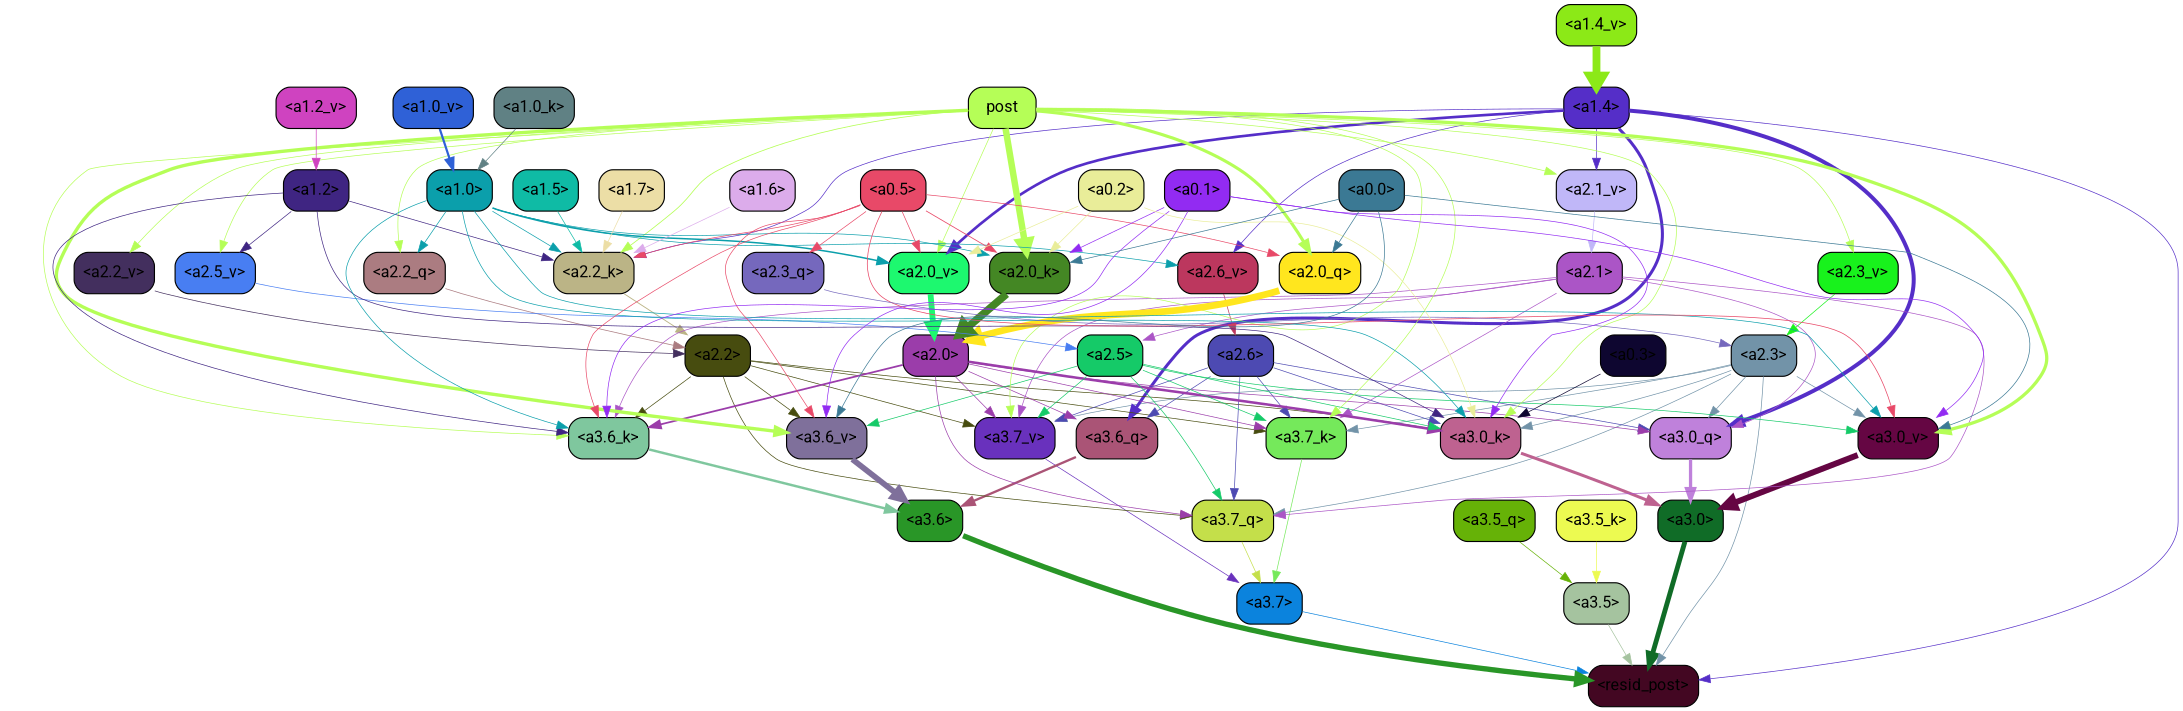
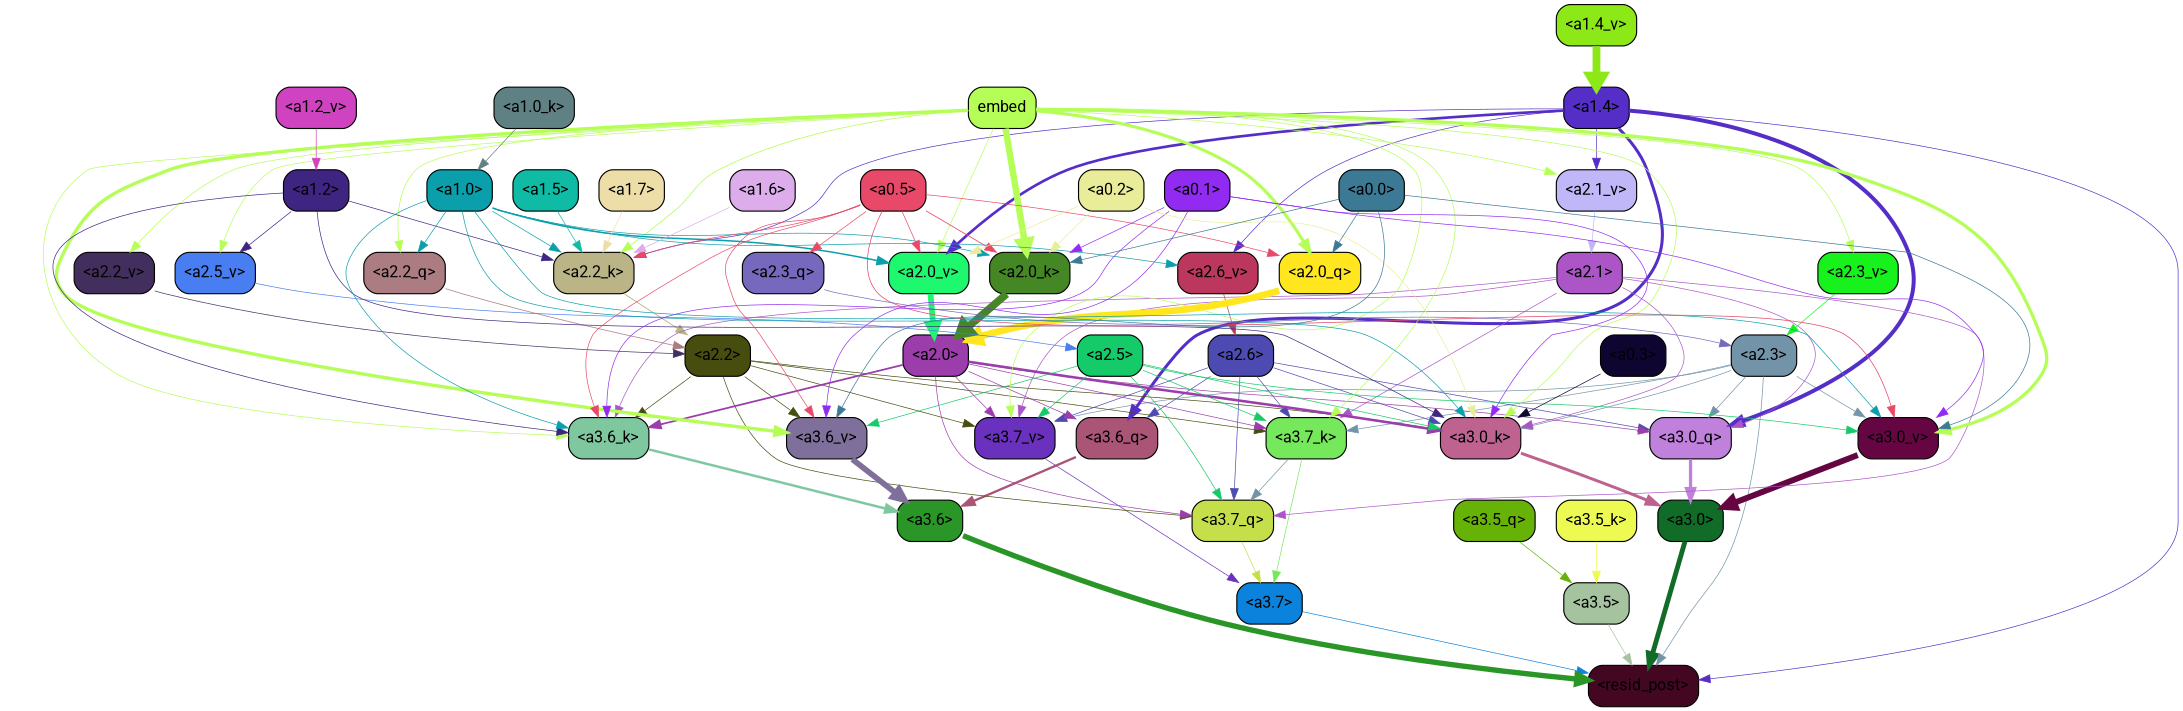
  strict digraph {
    fontname=Roboto
    splines=true
    node [color=black fontname=Roboto shape=box style="filled, rounded"]
    edge [color="#b5fe57" fontname=Roboto penwidth=0.6]
    "<a3.7>" [fillcolor="#0b83dd"]
    "<resid_post>" [fillcolor="#430722"]
    "<a3.6>" [fillcolor="#299627"]
    "<a3.5>" [fillcolor="#a5c39f"]
    "<a3.0>" [fillcolor="#106c27"]
    "<a2.3>" [fillcolor="#7293a8"]
    "<a3.7_q>" [fillcolor="#c4df4a"]
    "<a3.0_q>" [fillcolor="#bf81db"]
    "<a3.7_k>" [fillcolor="#75e95b"]
    "<a3.0_k>" [fillcolor="#be6290"]
    "<a3.7_v>" [fillcolor="#6931bd"]
    "<a3.0_v>" [fillcolor="#650643"]
    "<a1.4>" [fillcolor="#552ec8"]
    "<a3.6_q>" [fillcolor="#aa5476"]
    "<a2.2_k>" [fillcolor="#bbb486"]
    "<a2.6_v>" [fillcolor="#bc375e"]
    "<a2.1_v>" [fillcolor="#c0b7f8"]
    "<a2.0_v>" [fillcolor="#1df86f"]
    "<a2.2>" [fillcolor="#474c0f"]
    "<a2.6>" [fillcolor="#4d4ab2"]
    "<a2.1>" [fillcolor="#ab55c6"]
    "<a2.0>" [fillcolor="#9b3daa"]
    "<a3.6_k>" [fillcolor="#7fc79e"]
    "<a3.6_v>" [fillcolor="#7f709b"]
    "<a3.5_q>" [fillcolor="#66b207"]
    "<a3.5_k>" [fillcolor="#ecfa51"]
    "<a2.5>" [fillcolor="#15ca68"]
-   embed [fillcolor="#b5fe57" label=post]
+   embed [fillcolor="#b5fe57"]
    "<a2.2_q>" [fillcolor="#ab7c81"]
    "<a2.0_q>" [fillcolor="#ffe61e"]
    "<a2.0_k>" [fillcolor="#448724"]
    "<a2.5_v>" [fillcolor="#487ef2"]
    "<a2.3_v>" [fillcolor="#18f21c"]
    "<a2.2_v>" [fillcolor="#432f5e"]
    "<a1.2>" [fillcolor="#3f2582"]
    "<a1.0>" [fillcolor="#0b9fab"]
    "<a0.5>" [fillcolor="#e84968"]
    "<a2.3_q>" [fillcolor="#7568bd"]
    "<a0.1>" [fillcolor="#922bf2"]
    "<a0.3>" [fillcolor="#0e0630"]
    "<a0.2>" [fillcolor="#e9ed99"]
    "<a0.0>" [fillcolor="#3b7994"]
    "<a1.7>" [fillcolor="#ecdea6"]
    "<a1.6>" [fillcolor="#dcaceb"]
    "<a1.5>" [fillcolor="#0fbba5"]
    "<a1.0_k>" [fillcolor="#608184"]
    "<a1.4_v>" [fillcolor="#8ce917"]
    "<a1.2_v>" [fillcolor="#cf43c0"]
-   "<a1.0_v>" [fillcolor="#2f61d7"]
    "<a3.7>" -> "<resid_post>" [color="#0b83dd"]
    "<a3.6>" -> "<resid_post>" [color="#299627" penwidth=4.670643210411072]
    "<a3.5>" -> "<resid_post>" [color="#a5c39f"]
    "<a3.0>" -> "<resid_post>" [color="#106c27" penwidth=4.246885180473328]
    "<a2.3>" -> "<resid_post>" [color="#7293a8"]
-   "<a2.3>" -> "<a3.7_q>" [color="#7293a8"]
+   "<a3.7_k>" -> "<a3.7_q>" [color="#7293a8"]
    "<a2.3>" -> "<a3.0_q>" [color="#7293a8"]
    "<a2.3>" -> "<a3.7_k>" [color="#7293a8"]
    "<a2.3>" -> "<a3.0_k>" [color="#7293a8"]
    "<a2.3>" -> "<a3.7_v>" [color="#7293a8"]
    "<a2.3>" -> "<a3.0_v>" [color="#7293a8"]
    "<a3.7_q>" -> "<a3.7>" [color="#c4df4a"]
    "<a3.0_q>" -> "<a3.0>" [color="#bf81db" penwidth=2.8638100624084473]
    "<a3.7_k>" -> "<a3.7>" [color="#75e95b"]
    "<a3.0_k>" -> "<a3.0>" [color="#be6290" penwidth=2.6274144649505615]
    "<a3.7_v>" -> "<a3.7>" [color="#6931bd"]
    "<a3.0_v>" -> "<a3.0>" [color="#650643" penwidth=5.188832879066467]
    "<a1.4>" -> "<resid_post>" [color="#552ec8"]
    "<a1.4>" -> "<a3.0_q>" [color="#552ec8" penwidth=3.477886103093624]
    "<a1.4>" -> "<a3.6_q>" [color="#552ec8" penwidth=2.6487714648246765]
    "<a1.4>" -> "<a2.2_k>" [color="#552ec8"]
    "<a1.4>" -> "<a2.6_v>" [color="#552ec8"]
    "<a1.4>" -> "<a2.1_v>" [color="#552ec8"]
    "<a1.4>" -> "<a2.0_v>" [color="#552ec8" penwidth=2.3358620405197144]
    "<a3.6_q>" -> "<a3.6>" [color="#aa5476" penwidth=2.03758105635643]
    "<a2.2_k>" -> "<a2.2>" [color="#bbb486" penwidth=0.7811911106109619]
    "<a2.6_v>" -> "<a2.6>" [color="#bc375e"]
    "<a2.1_v>" -> "<a2.1>" [color="#c0b7f8"]
    "<a2.0_v>" -> "<a2.0>" [color="#1df86f" penwidth=5.070239782333374]
    "<a2.2>" -> "<a3.7_q>" [color="#474c0f"]
    "<a2.2>" -> "<a3.7_k>" [color="#474c0f"]
    "<a2.2>" -> "<a3.0_k>" [color="#474c0f"]
    "<a2.2>" -> "<a3.7_v>" [color="#474c0f"]
    "<a2.2>" -> "<a3.6_k>" [color="#474c0f"]
    "<a2.2>" -> "<a3.6_v>" [color="#474c0f"]
    "<a2.6>" -> "<a3.7_q>" [color="#4d4ab2"]
    "<a2.6>" -> "<a3.0_q>" [color="#4d4ab2"]
    "<a2.6>" -> "<a3.7_k>" [color="#4d4ab2"]
    "<a2.6>" -> "<a3.0_k>" [color="#4d4ab2"]
    "<a2.6>" -> "<a3.7_v>" [color="#4d4ab2"]
    "<a2.6>" -> "<a3.6_q>" [color="#4d4ab2"]
    "<a2.1>" -> "<a3.7_q>" [color="#ab55c6"]
    "<a2.1>" -> "<a3.0_q>" [color="#ab55c6"]
    "<a2.1>" -> "<a3.7_k>" [color="#ab55c6"]
-   "<a2.1>" -> "<a2.5>" [color="#ab55c6"]
+   "<a2.1>" -> "<a3.0_k>" [color="#ab55c6"]
    "<a2.1>" -> "<a3.7_v>" [color="#ab55c6"]
    "<a2.1>" -> "<a3.6_k>" [color="#ab55c6"]
    "<a2.0>" -> "<a3.7_q>" [color="#9b3daa"]
    "<a2.0>" -> "<a3.0_q>" [color="#9b3daa"]
    "<a2.0>" -> "<a3.7_k>" [color="#9b3daa"]
    "<a2.0>" -> "<a3.0_k>" [color="#9b3daa" penwidth=2.23091459274292]
    "<a2.0>" -> "<a3.7_v>" [color="#9b3daa"]
    "<a2.0>" -> "<a3.6_q>" [color="#9b3daa"]
    "<a2.0>" -> "<a3.6_k>" [color="#9b3daa" penwidth=1.5417278409004211]
    "<a3.6_k>" -> "<a3.6>" [color="#7fc79e" penwidth=2.174198240041733]
    "<a3.6_v>" -> "<a3.6>" [color="#7f709b" penwidth=5.002329230308533]
    "<a3.5_q>" -> "<a3.5>" [color="#66b207"]
    "<a3.5_k>" -> "<a3.5>" [color="#ecfa51"]
    "<a2.5>" -> "<a3.7_q>" [color="#15ca68"]
    "<a2.5>" -> "<a3.7_k>" [color="#15ca68"]
    "<a2.5>" -> "<a3.0_k>" [color="#15ca68"]
    "<a2.5>" -> "<a3.7_v>" [color="#15ca68"]
    "<a2.5>" -> "<a3.0_v>" [color="#15ca68"]
    "<a2.5>" -> "<a3.6_v>" [color="#15ca68"]
    embed -> "<a3.7_k>"
    embed -> "<a3.0_k>"
    embed -> "<a3.7_v>"
    embed -> "<a3.0_v>" [penwidth=2.8577730655670166]
    embed -> "<a2.2_k>" [penwidth=0.69573974609375]
    embed -> "<a2.1_v>"
    embed -> "<a2.0_v>"
    embed -> "<a3.6_k>"
    embed -> "<a3.6_v>" [penwidth=2.9511587619781494]
    embed -> "<a2.2_q>"
    embed -> "<a2.0_q>" [penwidth=2.7340729534626007]
    embed -> "<a2.0_k>" [penwidth=5.629883050918579]
    embed -> "<a2.5_v>"
    embed -> "<a2.3_v>"
    embed -> "<a2.2_v>"
    "<a2.2_q>" -> "<a2.2>" [color="#ab7c81" penwidth=0.6407594680786133]
    "<a2.0_q>" -> "<a2.0>" [color="#ffe61e" penwidth=5.885338068008423]
    "<a2.0_k>" -> "<a2.0>" [color="#448724" penwidth=6.657835483551025]
    "<a2.5_v>" -> "<a2.5>" [color="#487ef2"]
    "<a2.3_v>" -> "<a2.3>" [color="#18f21c"]
    "<a2.2_v>" -> "<a2.2>" [color="#432f5e"]
    "<a1.2>" -> "<a3.0_k>" [color="#3f2582"]
    "<a1.2>" -> "<a2.2_k>" [color="#3f2582"]
    "<a1.2>" -> "<a3.6_k>" [color="#3f2582"]
    "<a1.2>" -> "<a2.5_v>" [color="#3f2582"]
    "<a1.0>" -> "<a3.0_k>" [color="#0b9fab"]
    "<a1.0>" -> "<a3.0_v>" [color="#0b9fab"]
    "<a1.0>" -> "<a2.2_k>" [color="#0b9fab"]
    "<a1.0>" -> "<a2.6_v>" [color="#0b9fab"]
    "<a1.0>" -> "<a2.0_v>" [color="#0b9fab" penwidth=1.3103609085083008]
    "<a1.0>" -> "<a3.6_k>" [color="#0b9fab"]
    "<a1.0>" -> "<a2.2_q>" [color="#0b9fab"]
    "<a1.0>" -> "<a2.0_k>" [color="#0b9fab"]
    "<a0.5>" -> "<a3.0_v>" [color="#e84968" penwidth=0.6446345448493958]
    "<a0.5>" -> "<a2.2_k>" [color="#e84968"]
    "<a0.5>" -> "<a2.0_v>" [color="#e84968"]
    "<a0.5>" -> "<a3.6_k>" [color="#e84968"]
    "<a0.5>" -> "<a3.6_v>" [color="#e84968"]
    "<a0.5>" -> "<a2.0_q>" [color="#e84968"]
    "<a0.5>" -> "<a2.0_k>" [color="#e84968" penwidth=0.7065601348876953]
    "<a0.5>" -> "<a2.3_q>" [color="#e84968"]
    "<a2.3_q>" -> "<a2.3>" [color="#7568bd"]
    "<a0.1>" -> "<a3.0_k>" [color="#922bf2"]
    "<a0.1>" -> "<a3.0_v>" [color="#922bf2"]
    "<a0.1>" -> "<a3.6_k>" [color="#922bf2"]
    "<a0.1>" -> "<a3.6_v>" [color="#922bf2"]
    "<a0.1>" -> "<a2.0_k>" [color="#922bf2"]
    "<a0.3>" -> "<a3.0_k>" [color="#0e0630"]
    "<a0.2>" -> "<a3.0_k>" [color="#e9ed99"]
    "<a0.2>" -> "<a2.0_v>" [color="#e9ed99"]
    "<a0.2>" -> "<a2.0_k>" [color="#e9ed99"]
    "<a0.0>" -> "<a3.0_v>" [color="#3b7994"]
    "<a0.0>" -> "<a3.6_v>" [color="#3b7994"]
    "<a0.0>" -> "<a2.0_q>" [color="#3b7994"]
    "<a0.0>" -> "<a2.0_k>" [color="#3b7994"]
    "<a1.7>" -> "<a2.2_k>" [color="#ecdea6"]
    "<a1.6>" -> "<a2.2_k>" [color="#dcaceb"]
    "<a1.5>" -> "<a2.2_k>" [color="#0fbba5"]
    "<a1.0_k>" -> "<a1.0>" [color="#608184"]
    "<a1.4_v>" -> "<a1.4>" [color="#8ce917" penwidth=6.8020641803741455]
    "<a1.2_v>" -> "<a1.2>" [color="#cf43c0"]
-   "<a1.0_v>" -> "<a1.0>" [color="#2f61d7" penwidth=1.9194684028625488]
  }
